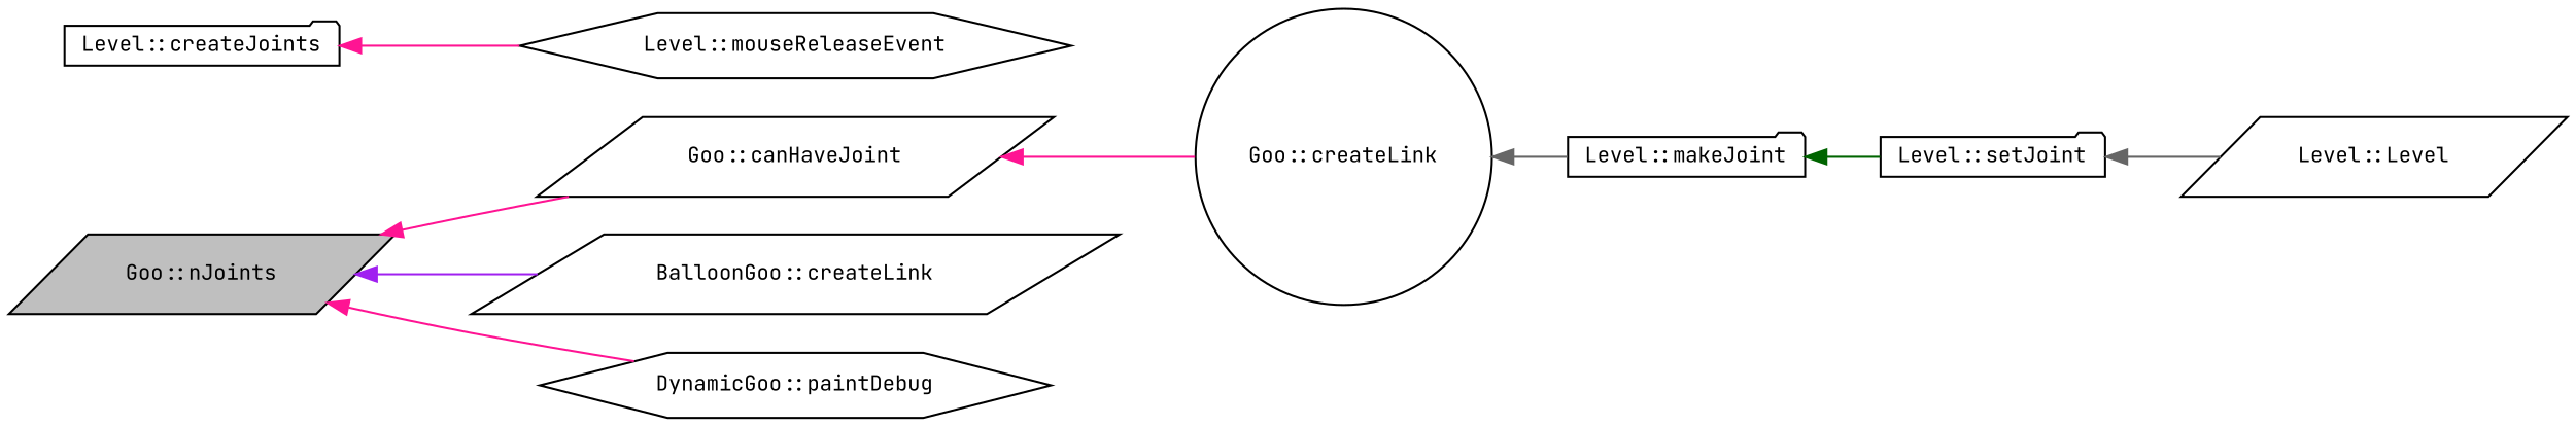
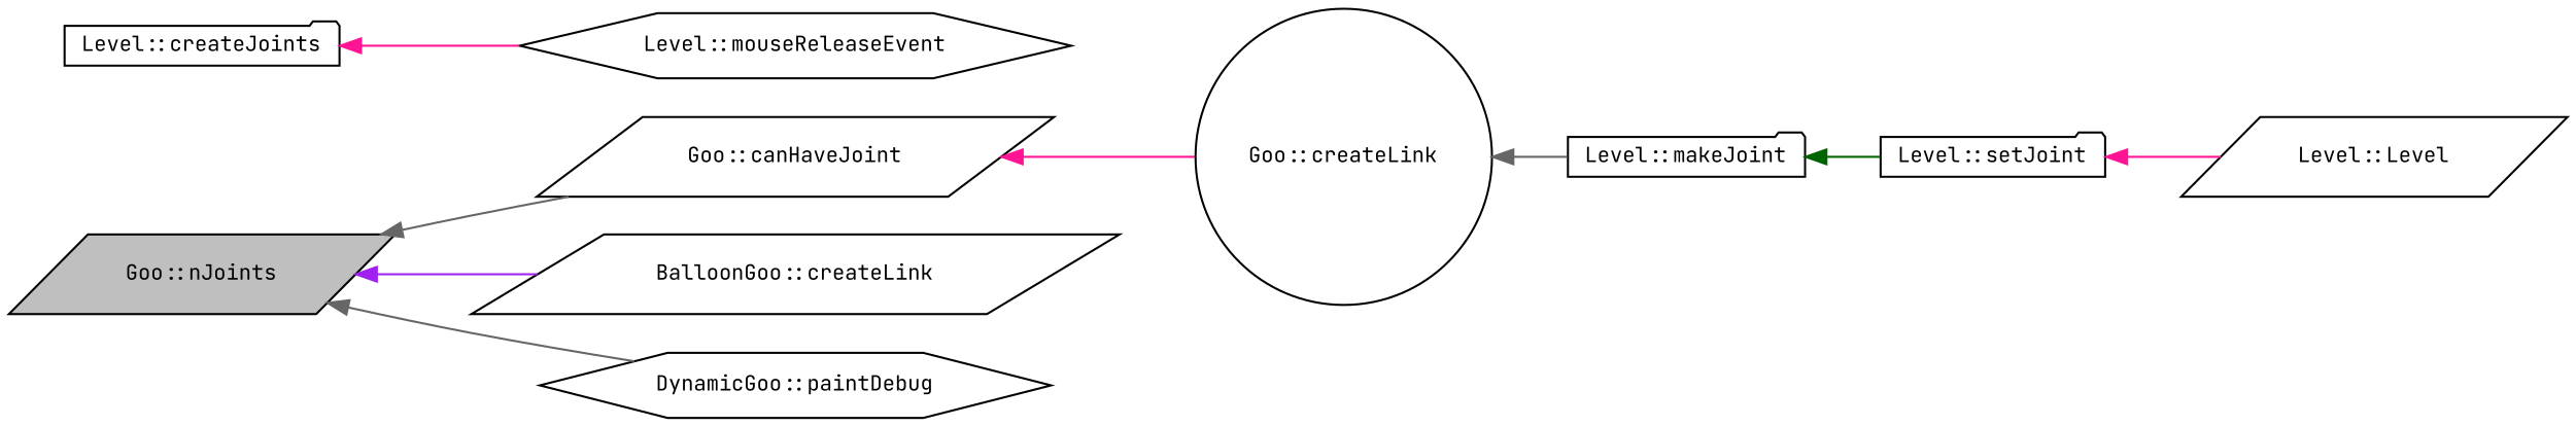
  digraph {
    fontname="JetBrains Mono"
    rankdir=LR
    node [color=black fillcolor=white fontname="JetBrains Mono" fontsize=10 shape=parallelogram style=filled]
    edge [color=gray40 dir=back fontname="JetBrains Mono" fontsize=10 labelfontname=Helvetica labelfontsize=10 style=solid]
    n1 [fillcolor=grey75 fontcolor=black height=0.2 label="Goo::nJoints" width=0.4]
    n2 [height=0.2 label="Goo::canHaveJoint" width=0.4]
    n3 [height=0.2 label="BalloonGoo::createLink" width=0.4]
    n4 [height=0.2 label="DynamicGoo::paintDebug" shape=hexagon width=0.4]
    n5 [height=0.2 label="Goo::createLink" shape=circle width=0.4]
    n6 [height=0.2 label="Level::makeJoint" shape=folder width=0.4]
    n7 [height=0.2 label="Level::setJoint" shape=folder width=0.4]
    n8 [height=0.2 label="Level::createJoints" shape=folder width=0.4]
    n9 [height=0.2 label="Level::mouseReleaseEvent" shape=hexagon width=0.4]
    n10 [height=0.2 label="Level::Level" width=0.4]
-   n1 -> n2 [color=deeppink]
+   n1 -> n2
    n1 -> n3 [color=purple]
-   n1 -> n4 [color=deeppink]
+   n1 -> n4
    n2 -> n5 [color=deeppink]
    n5 -> n6
    n6 -> n7 [color=darkgreen]
-   n7 -> n10
+   n7 -> n10 [color=deeppink]
    n8 -> n9 [color=deeppink]
  }
